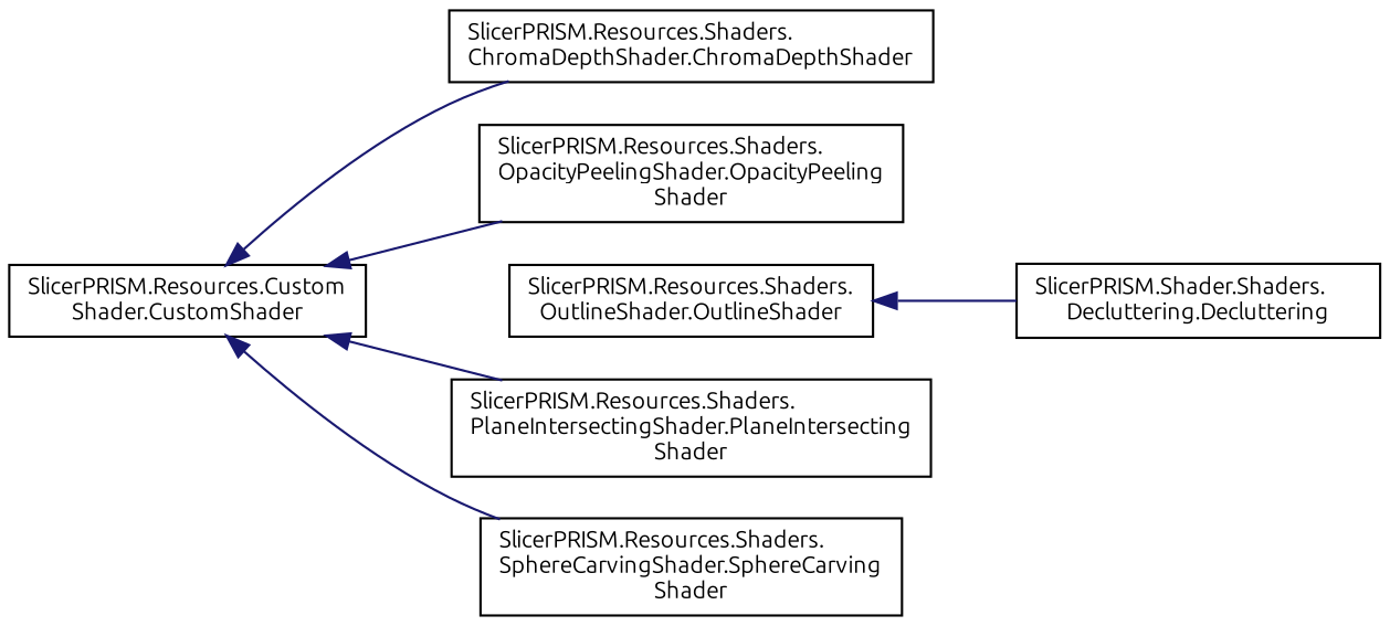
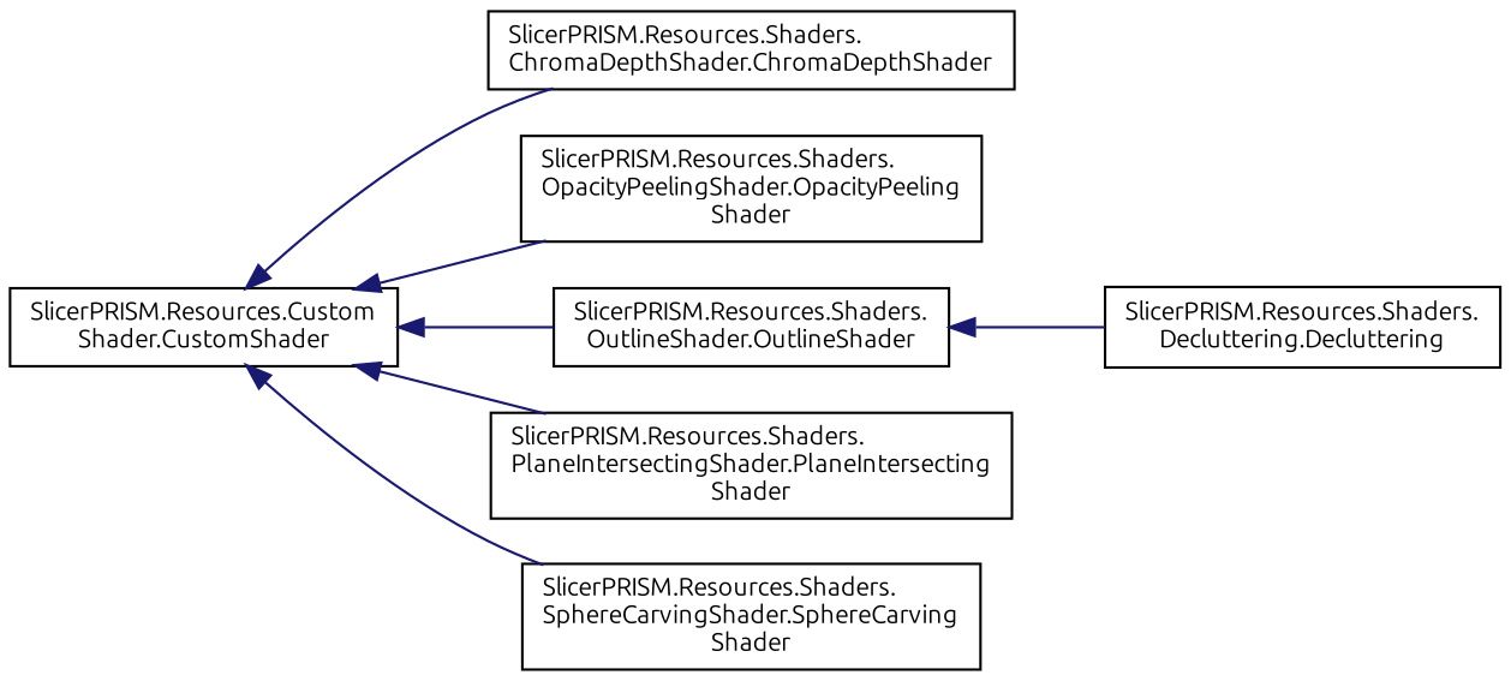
  digraph {
    fontname=Ubuntu
    rankdir=LR
    node [color=black fillcolor=white fontname=Ubuntu fontsize=10 shape=record style=filled]
    edge [color=midnightblue dir=back fontname=Ubuntu fontsize=10 labelfontname=Helvetica labelfontsize=10 style=solid]
    n1 [height=0.2 label="SlicerPRISM.Resources.Custom\lShader.CustomShader" width=0.4]
    n2 [height=0.2 label="SlicerPRISM.Resources.Shaders.\lChromaDepthShader.ChromaDepthShader" width=0.4]
    n3 [height=0.2 label="SlicerPRISM.Resources.Shaders.\lOpacityPeelingShader.OpacityPeeling\lShader" width=0.4]
    n4 [height=0.2 label="SlicerPRISM.Resources.Shaders.\lOutlineShader.OutlineShader" width=0.4]
    n5 [height=0.2 label="SlicerPRISM.Resources.Shaders.\lPlaneIntersectingShader.PlaneIntersecting\lShader" width=0.4]
    n6 [height=0.2 label="SlicerPRISM.Resources.Shaders.\lSphereCarvingShader.SphereCarving\lShader" width=0.4]
-   n7 [height=0.2 label="SlicerPRISM.Shader.Shaders.\lDecluttering.Decluttering" width=0.4]
+   n7 [height=0.2 label="SlicerPRISM.Resources.Shaders.\lDecluttering.Decluttering" width=0.4]
    n1 -> n2
    n1 -> n3
+   n1 -> n4
    n1 -> n5
    n1 -> n6
    n4 -> n7
  }
